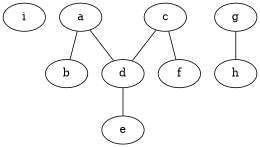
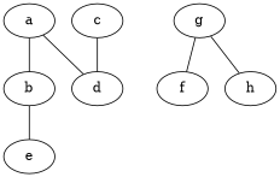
  graph {
-   i
    a
    b
    d
    e
    c
    f
    g
    h
    a -- b
    a -- d
-   d -- e
+   b -- e
    c -- d
-   c -- f
+   g -- f
    g -- h
  }
